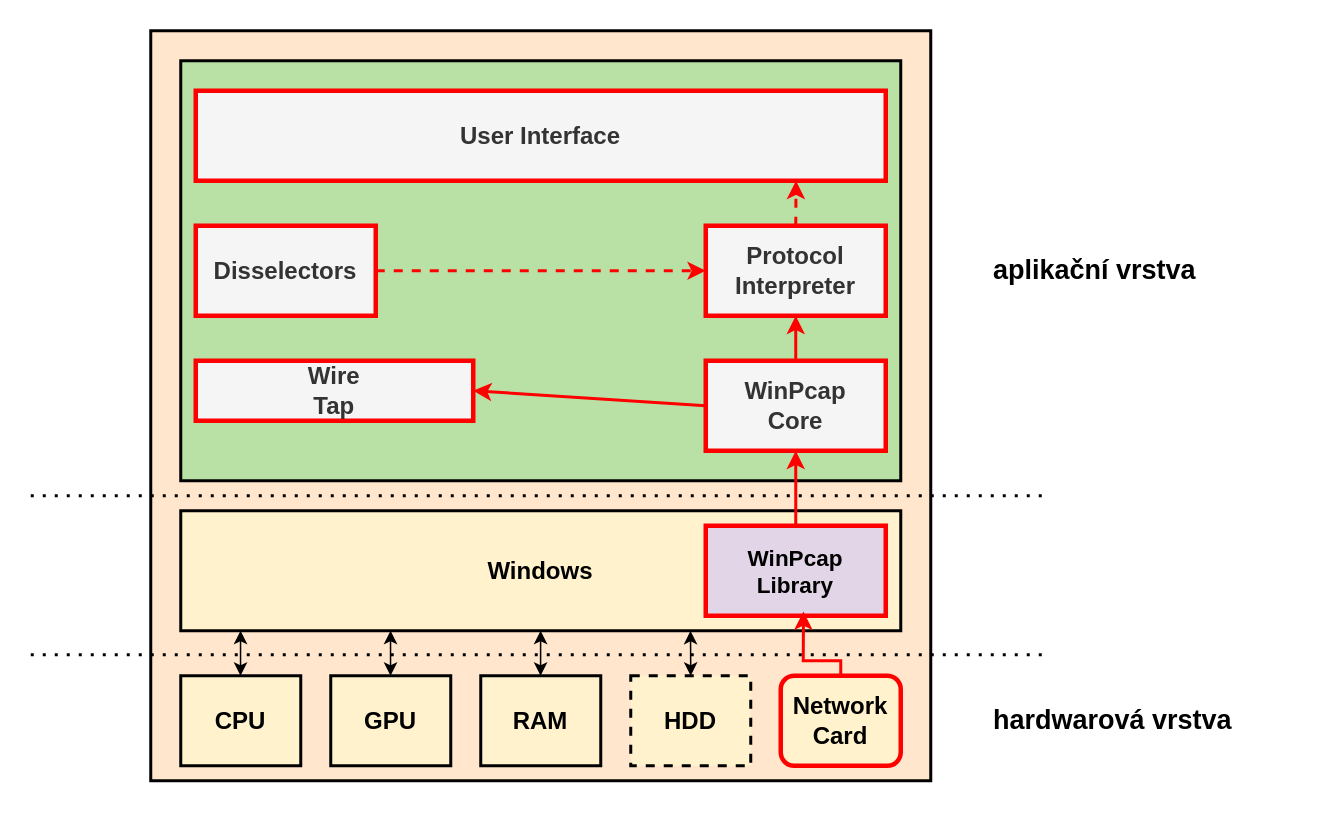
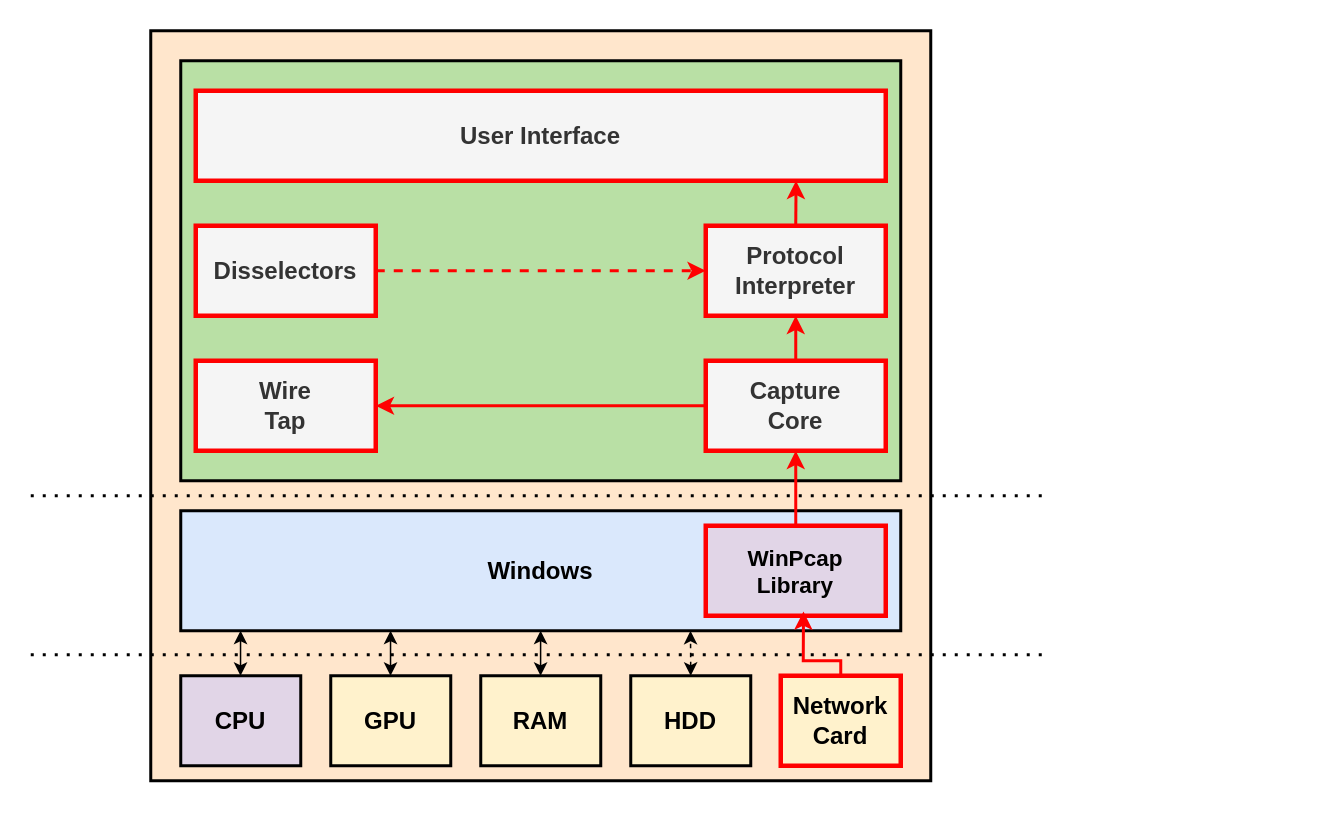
  <mxCell id="0" />
  <mxCell id="1" parent="0" />
  <mxCell id="2" value="" style="rounded=0;whiteSpace=wrap;html=1;strokeWidth=2;fillColor=#ffe6cc;strokeColor=#000000;" vertex="1" parent="1"><mxGeometry x="100" y="20" width="520" height="500" as="geometry" /></mxCell>
- <mxCell id="3" value="&lt;font style=&quot;font-size: 16px;&quot;&gt;&lt;b style=&quot;&quot;&gt;CPU&lt;/b&gt;&lt;/font&gt;" style="rounded=0;whiteSpace=wrap;html=1;strokeWidth=2;fillColor=#fff2cc;strokeColor=#000000;" vertex="1" parent="1"><mxGeometry x="120" y="450" width="80" height="60" as="geometry" /></mxCell>
+ <mxCell id="3" value="&lt;font style=&quot;font-size: 16px;&quot;&gt;&lt;b style=&quot;&quot;&gt;CPU&lt;/b&gt;&lt;/font&gt;" style="rounded=0;whiteSpace=wrap;html=1;strokeWidth=2;fillColor=#e1d5e7;strokeColor=#000000;" vertex="1" parent="1"><mxGeometry x="120" y="450" width="80" height="60" as="geometry" /></mxCell>
  <mxCell id="4" value="&lt;font style=&quot;font-size: 16px;&quot;&gt;&lt;b style=&quot;&quot;&gt;GPU&lt;/b&gt;&lt;/font&gt;" style="rounded=0;whiteSpace=wrap;html=1;strokeWidth=2;fillColor=#fff2cc;strokeColor=#000000;" vertex="1" parent="1"><mxGeometry x="220" y="450" width="80" height="60" as="geometry" /></mxCell>
  <mxCell id="5" value="&lt;font style=&quot;font-size: 16px;&quot;&gt;&lt;b style=&quot;&quot;&gt;RAM&lt;/b&gt;&lt;/font&gt;" style="rounded=0;whiteSpace=wrap;html=1;strokeWidth=2;fillColor=#fff2cc;strokeColor=#000000;" vertex="1" parent="1"><mxGeometry x="320" y="450" width="80" height="60" as="geometry" /></mxCell>
- <mxCell id="6" value="&lt;font style=&quot;font-size: 16px;&quot;&gt;&lt;b style=&quot;&quot;&gt;HDD&lt;/b&gt;&lt;/font&gt;" style="rounded=0;whiteSpace=wrap;html=1;strokeWidth=2;fillColor=#fff2cc;strokeColor=#000000;dashed=1;" vertex="1" parent="1"><mxGeometry x="420" y="450" width="80" height="60" as="geometry" /></mxCell>
- <mxCell id="7" value="&lt;font style=&quot;font-size: 16px;&quot;&gt;&lt;b style=&quot;&quot;&gt;Windows&lt;/b&gt;&lt;/font&gt;" style="rounded=0;whiteSpace=wrap;html=1;strokeWidth=2;fillColor=#fff2cc;strokeColor=#000000;" vertex="1" parent="1"><mxGeometry x="120" y="340" width="480" height="80" as="geometry" /></mxCell>
+ <mxCell id="6" value="&lt;font style=&quot;font-size: 16px;&quot;&gt;&lt;b style=&quot;&quot;&gt;HDD&lt;/b&gt;&lt;/font&gt;" style="rounded=0;whiteSpace=wrap;html=1;strokeWidth=2;fillColor=#fff2cc;strokeColor=#000000;" vertex="1" parent="1"><mxGeometry x="420" y="450" width="80" height="60" as="geometry" /></mxCell>
+ <mxCell id="7" value="&lt;font style=&quot;font-size: 16px;&quot;&gt;&lt;b style=&quot;&quot;&gt;Windows&lt;/b&gt;&lt;/font&gt;" style="rounded=0;whiteSpace=wrap;html=1;strokeWidth=2;fillColor=#dae8fc;strokeColor=#000000;" vertex="1" parent="1"><mxGeometry x="120" y="340" width="480" height="80" as="geometry" /></mxCell>
  <mxCell id="8" value="" style="rounded=0;whiteSpace=wrap;html=1;strokeWidth=2;fillColor=#B9E0A5;strokeColor=#000000;" vertex="1" parent="1"><mxGeometry x="120" y="40" width="480" height="280" as="geometry" /></mxCell>
- <mxCell id="9" value="&lt;font style=&quot;font-size: 16px;&quot;&gt;&lt;b style=&quot;&quot;&gt;Network&lt;/b&gt;&lt;/font&gt;&lt;div&gt;&lt;font style=&quot;font-size: 16px;&quot;&gt;&lt;b style=&quot;&quot;&gt;Card&lt;/b&gt;&lt;/font&gt;&lt;/div&gt;" style="whiteSpace=wrap;html=1;strokeColor=#FF0000;strokeWidth=3;fillColor=#fff2cc;rounded=1;" vertex="1" parent="1"><mxGeometry x="520" y="450" width="80" height="60" as="geometry" /></mxCell>
+ <mxCell id="9" value="&lt;font style=&quot;font-size: 16px;&quot;&gt;&lt;b style=&quot;&quot;&gt;Network&lt;/b&gt;&lt;/font&gt;&lt;div&gt;&lt;font style=&quot;font-size: 16px;&quot;&gt;&lt;b style=&quot;&quot;&gt;Card&lt;/b&gt;&lt;/font&gt;&lt;/div&gt;" style="rounded=0;whiteSpace=wrap;html=1;strokeColor=#FF0000;strokeWidth=3;fillColor=#fff2cc;" vertex="1" parent="1"><mxGeometry x="520" y="450" width="80" height="60" as="geometry" /></mxCell>
  <mxCell id="10" value="&lt;font style=&quot;font-size: 15px;&quot;&gt;&lt;b&gt;WinPcap&lt;/b&gt;&lt;/font&gt;&lt;div&gt;&lt;font style=&quot;font-size: 15px;&quot;&gt;&lt;b&gt;Library&lt;/b&gt;&lt;/font&gt;&lt;/div&gt;" style="rounded=0;whiteSpace=wrap;html=1;strokeColor=#FF0000;strokeWidth=3;fillColor=#e1d5e7;" vertex="1" parent="1"><mxGeometry x="470" y="350" width="120" height="60" as="geometry" /></mxCell>
  <mxCell id="11" value="" style="endArrow=classic;html=1;rounded=0;exitX=0.5;exitY=0;exitDx=0;exitDy=0;entryX=0.543;entryY=0.952;entryDx=0;entryDy=0;entryPerimeter=0;strokeColor=#FF0000;strokeWidth=2;" edge="1" parent="1" source="9" target="10"><mxGeometry width="50" height="50" relative="1" as="geometry"><mxPoint x="330" y="290" as="sourcePoint" /><mxPoint x="380" y="240" as="targetPoint" /><Array as="points"><mxPoint x="560" y="440" /><mxPoint x="535" y="440" /></Array></mxGeometry></mxCell>
- <mxCell id="12" value="&lt;font style=&quot;font-size: 16px;&quot;&gt;&lt;b style=&quot;&quot;&gt;WinPcap&lt;/b&gt;&lt;/font&gt;&lt;div&gt;&lt;font style=&quot;font-size: 16px;&quot;&gt;&lt;b style=&quot;&quot;&gt;Core&lt;/b&gt;&lt;/font&gt;&lt;/div&gt;" style="rounded=0;whiteSpace=wrap;html=1;strokeColor=#FF0000;strokeWidth=3;fillColor=#f5f5f5;fontColor=#333333;" vertex="1" parent="1"><mxGeometry x="470" y="240" width="120" height="60" as="geometry" /></mxCell>
+ <mxCell id="12" value="&lt;font style=&quot;font-size: 16px;&quot;&gt;&lt;b style=&quot;&quot;&gt;Capture&lt;/b&gt;&lt;/font&gt;&lt;div&gt;&lt;font style=&quot;font-size: 16px;&quot;&gt;&lt;b style=&quot;&quot;&gt;Core&lt;/b&gt;&lt;/font&gt;&lt;/div&gt;" style="rounded=0;whiteSpace=wrap;html=1;strokeColor=#FF0000;strokeWidth=3;fillColor=#f5f5f5;fontColor=#333333;" vertex="1" parent="1"><mxGeometry x="470" y="240" width="120" height="60" as="geometry" /></mxCell>
  <mxCell id="13" value="" style="endArrow=classic;html=1;rounded=0;exitX=0.5;exitY=0;exitDx=0;exitDy=0;entryX=0.5;entryY=1;entryDx=0;entryDy=0;strokeColor=#FF0000;strokeWidth=2;" edge="1" parent="1" source="10" target="12"><mxGeometry width="50" height="50" relative="1" as="geometry"><mxPoint x="350" y="330" as="sourcePoint" /><mxPoint x="400" y="280" as="targetPoint" /></mxGeometry></mxCell>
- <mxCell id="14" value="&lt;font style=&quot;font-size: 16px;&quot;&gt;&lt;b style=&quot;&quot;&gt;Wire&lt;/b&gt;&lt;/font&gt;&lt;div&gt;&lt;font style=&quot;font-size: 16px;&quot;&gt;&lt;b style=&quot;&quot;&gt;Tap&lt;/b&gt;&lt;/font&gt;&lt;/div&gt;" style="rounded=0;whiteSpace=wrap;html=1;strokeColor=#FF0000;strokeWidth=3;fillColor=#f5f5f5;fontColor=#333333;" vertex="1" parent="1"><mxGeometry x="130" y="240" width="185" height="40" as="geometry" /></mxCell>
+ <mxCell id="14" value="&lt;font style=&quot;font-size: 16px;&quot;&gt;&lt;b style=&quot;&quot;&gt;Wire&lt;/b&gt;&lt;/font&gt;&lt;div&gt;&lt;font style=&quot;font-size: 16px;&quot;&gt;&lt;b style=&quot;&quot;&gt;Tap&lt;/b&gt;&lt;/font&gt;&lt;/div&gt;" style="rounded=0;whiteSpace=wrap;html=1;strokeColor=#FF0000;strokeWidth=3;fillColor=#f5f5f5;fontColor=#333333;" vertex="1" parent="1"><mxGeometry x="130" y="240" width="120" height="60" as="geometry" /></mxCell>
  <mxCell id="15" value="" style="endArrow=classic;html=1;rounded=0;exitX=0;exitY=0.5;exitDx=0;exitDy=0;strokeColor=#FF0000;entryX=1;entryY=0.5;entryDx=0;entryDy=0;strokeWidth=2;" edge="1" parent="1" source="12" target="14"><mxGeometry width="50" height="50" relative="1" as="geometry"><mxPoint x="350" y="330" as="sourcePoint" /><mxPoint x="430" y="280" as="targetPoint" /></mxGeometry></mxCell>
  <mxCell id="16" value="&lt;font style=&quot;font-size: 16px;&quot;&gt;&lt;b style=&quot;&quot;&gt;Disselectors&lt;/b&gt;&lt;/font&gt;" style="rounded=0;whiteSpace=wrap;html=1;strokeColor=#FF0000;strokeWidth=3;fillColor=#f5f5f5;fontColor=#333333;" vertex="1" parent="1"><mxGeometry x="130" y="150" width="120" height="60" as="geometry" /></mxCell>
  <mxCell id="17" value="&lt;font style=&quot;font-size: 16px;&quot;&gt;&lt;b style=&quot;&quot;&gt;Protocol&lt;/b&gt;&lt;/font&gt;&lt;div&gt;&lt;font style=&quot;font-size: 16px;&quot;&gt;&lt;b style=&quot;&quot;&gt;Interpreter&lt;/b&gt;&lt;/font&gt;&lt;/div&gt;" style="rounded=0;whiteSpace=wrap;html=1;strokeColor=#FF0000;strokeWidth=3;fillColor=#f5f5f5;fontColor=#333333;" vertex="1" parent="1"><mxGeometry x="470" y="150" width="120" height="60" as="geometry" /></mxCell>
  <mxCell id="18" value="" style="endArrow=classic;html=1;rounded=0;exitX=1;exitY=0.5;exitDx=0;exitDy=0;entryX=0;entryY=0.5;entryDx=0;entryDy=0;strokeColor=#FF0000;strokeWidth=2;dashed=1;" edge="1" parent="1" source="16" target="17"><mxGeometry width="50" height="50" relative="1" as="geometry"><mxPoint x="320" y="280" as="sourcePoint" /><mxPoint x="370" y="230" as="targetPoint" /></mxGeometry></mxCell>
  <mxCell id="19" value="" style="endArrow=classic;html=1;rounded=0;exitX=0.5;exitY=0;exitDx=0;exitDy=0;entryX=0.5;entryY=1;entryDx=0;entryDy=0;strokeColor=#FF0000;strokeWidth=2;" edge="1" parent="1" source="12" target="17"><mxGeometry width="50" height="50" relative="1" as="geometry"><mxPoint x="410" y="270" as="sourcePoint" /><mxPoint x="460" y="220" as="targetPoint" /></mxGeometry></mxCell>
  <mxCell id="20" value="&lt;font style=&quot;font-size: 16px;&quot;&gt;&lt;b style=&quot;&quot;&gt;User Interface&lt;/b&gt;&lt;/font&gt;" style="rounded=0;whiteSpace=wrap;html=1;strokeColor=#FF0000;strokeWidth=3;fillColor=#f5f5f5;fontColor=#333333;" vertex="1" parent="1"><mxGeometry x="130" y="60" width="460" height="60" as="geometry" /></mxCell>
- <mxCell id="21" value="" style="endArrow=classic;html=1;rounded=0;exitX=0.5;exitY=0;exitDx=0;exitDy=0;entryX=0.87;entryY=1;entryDx=0;entryDy=0;strokeColor=#FF0000;entryPerimeter=0;strokeWidth=2;dashed=1;" edge="1" parent="1" source="17" target="20"><mxGeometry width="50" height="50" relative="1" as="geometry"><mxPoint x="529.93" y="172.5" as="sourcePoint" /><mxPoint x="529.93" y="155.5" as="targetPoint" /></mxGeometry></mxCell>
+ <mxCell id="21" value="" style="endArrow=classic;html=1;rounded=0;exitX=0.5;exitY=0;exitDx=0;exitDy=0;entryX=0.87;entryY=1;entryDx=0;entryDy=0;strokeColor=#FF0000;entryPerimeter=0;strokeWidth=2;" edge="1" parent="1" source="17" target="20"><mxGeometry width="50" height="50" relative="1" as="geometry"><mxPoint x="529.93" y="172.5" as="sourcePoint" /><mxPoint x="529.93" y="155.5" as="targetPoint" /></mxGeometry></mxCell>
  <mxCell id="22" value="" style="endArrow=none;dashed=1;html=1;dashPattern=1 3;strokeWidth=2;rounded=0;" edge="1" parent="1"><mxGeometry width="50" height="50" relative="1" as="geometry"><mxPoint x="20" y="330" as="sourcePoint" /><mxPoint x="700" y="330" as="targetPoint" /></mxGeometry></mxCell>
  <mxCell id="23" value="" style="endArrow=none;dashed=1;html=1;dashPattern=1 3;strokeWidth=2;rounded=0;" edge="1" parent="1"><mxGeometry width="50" height="50" relative="1" as="geometry"><mxPoint x="20" y="436" as="sourcePoint" /><mxPoint x="700" y="436" as="targetPoint" /></mxGeometry></mxCell>
- <mxCell id="24" value="&lt;font style=&quot;font-size: 18px;&quot;&gt;&lt;b style=&quot;&quot;&gt;hardwarová vrstva&lt;/b&gt;&lt;/font&gt;" style="text;html=1;align=left;verticalAlign=middle;whiteSpace=wrap;rounded=0;" vertex="1" parent="1"><mxGeometry x="660" y="460" width="200" height="40" as="geometry" /></mxCell>
- <mxCell id="25" value="&lt;font style=&quot;font-size: 18px;&quot;&gt;&lt;b style=&quot;&quot;&gt;aplikační vrstva&lt;/b&gt;&lt;/font&gt;" style="text;html=1;align=left;verticalAlign=middle;whiteSpace=wrap;rounded=0;" vertex="1" parent="1"><mxGeometry x="660" y="160" width="200" height="40" as="geometry" /></mxCell>
- <mxCell id="26" value="" style="endArrow=classic;startArrow=classic;html=1;rounded=0;exitX=0.5;exitY=0;exitDx=0;exitDy=0;entryX=0.708;entryY=1.001;entryDx=0;entryDy=0;entryPerimeter=0;" edge="1" parent="1" source="6" target="7"><mxGeometry width="50" height="50" relative="1" as="geometry"><mxPoint x="380" y="460" as="sourcePoint" /><mxPoint x="430" y="410" as="targetPoint" /></mxGeometry></mxCell>
+ <mxCell id="26" value="" style="endArrow=classic;startArrow=classic;html=1;rounded=0;exitX=0.5;exitY=0;exitDx=0;exitDy=0;entryX=0.708;entryY=1.001;entryDx=0;entryDy=0;entryPerimeter=0;dashed=1;" edge="1" parent="1" source="6" target="7"><mxGeometry width="50" height="50" relative="1" as="geometry"><mxPoint x="380" y="460" as="sourcePoint" /><mxPoint x="430" y="410" as="targetPoint" /></mxGeometry></mxCell>
  <mxCell id="27" value="" style="endArrow=classic;startArrow=classic;html=1;rounded=0;exitX=0.5;exitY=0;exitDx=0;exitDy=0;entryX=0.708;entryY=1.001;entryDx=0;entryDy=0;entryPerimeter=0;" edge="1" parent="1"><mxGeometry width="50" height="50" relative="1" as="geometry"><mxPoint x="359.9" y="450" as="sourcePoint" /><mxPoint x="359.9" y="420" as="targetPoint" /></mxGeometry></mxCell>
  <mxCell id="28" value="" style="endArrow=classic;startArrow=classic;html=1;rounded=0;exitX=0.5;exitY=0;exitDx=0;exitDy=0;entryX=0.708;entryY=1.001;entryDx=0;entryDy=0;entryPerimeter=0;" edge="1" parent="1"><mxGeometry width="50" height="50" relative="1" as="geometry"><mxPoint x="259.86" y="450" as="sourcePoint" /><mxPoint x="259.86" y="420" as="targetPoint" /></mxGeometry></mxCell>
  <mxCell id="29" value="" style="endArrow=classic;startArrow=classic;html=1;rounded=0;exitX=0.5;exitY=0;exitDx=0;exitDy=0;entryX=0.708;entryY=1.001;entryDx=0;entryDy=0;entryPerimeter=0;" edge="1" parent="1"><mxGeometry width="50" height="50" relative="1" as="geometry"><mxPoint x="159.86" y="450" as="sourcePoint" /><mxPoint x="159.86" y="420" as="targetPoint" /></mxGeometry></mxCell>
